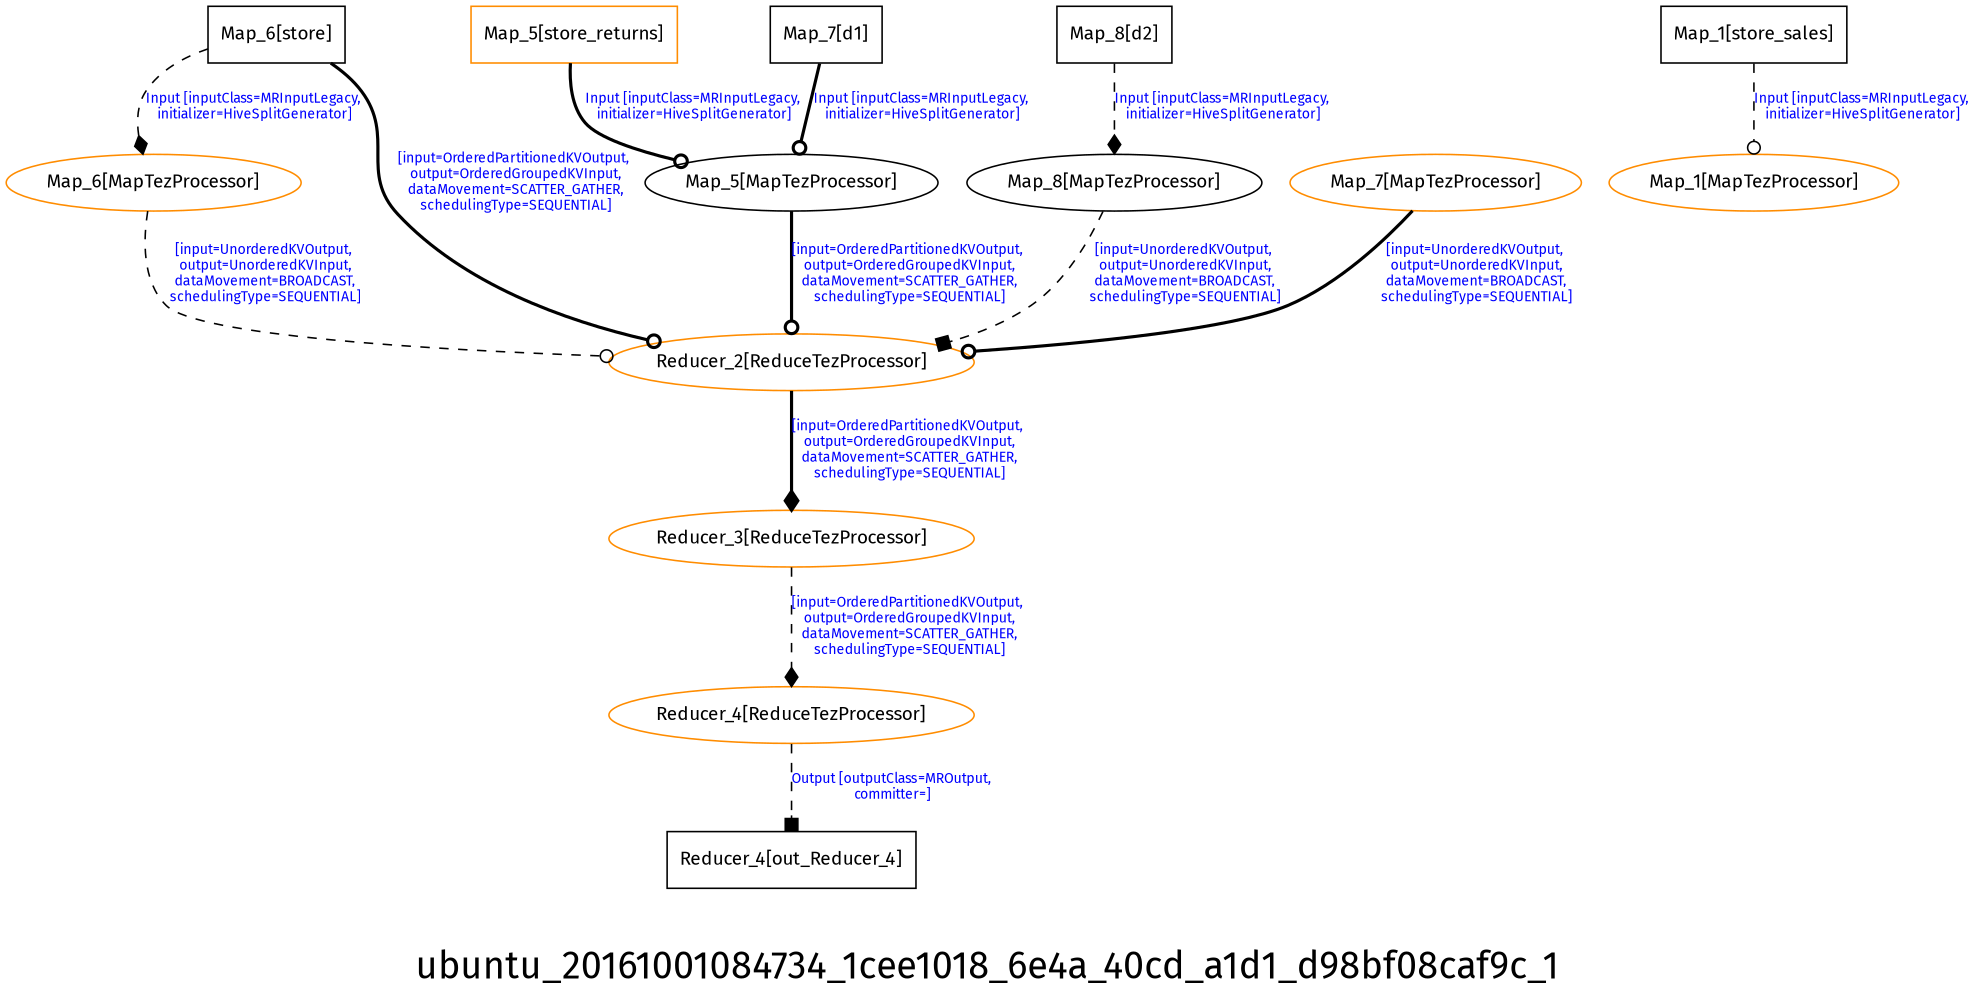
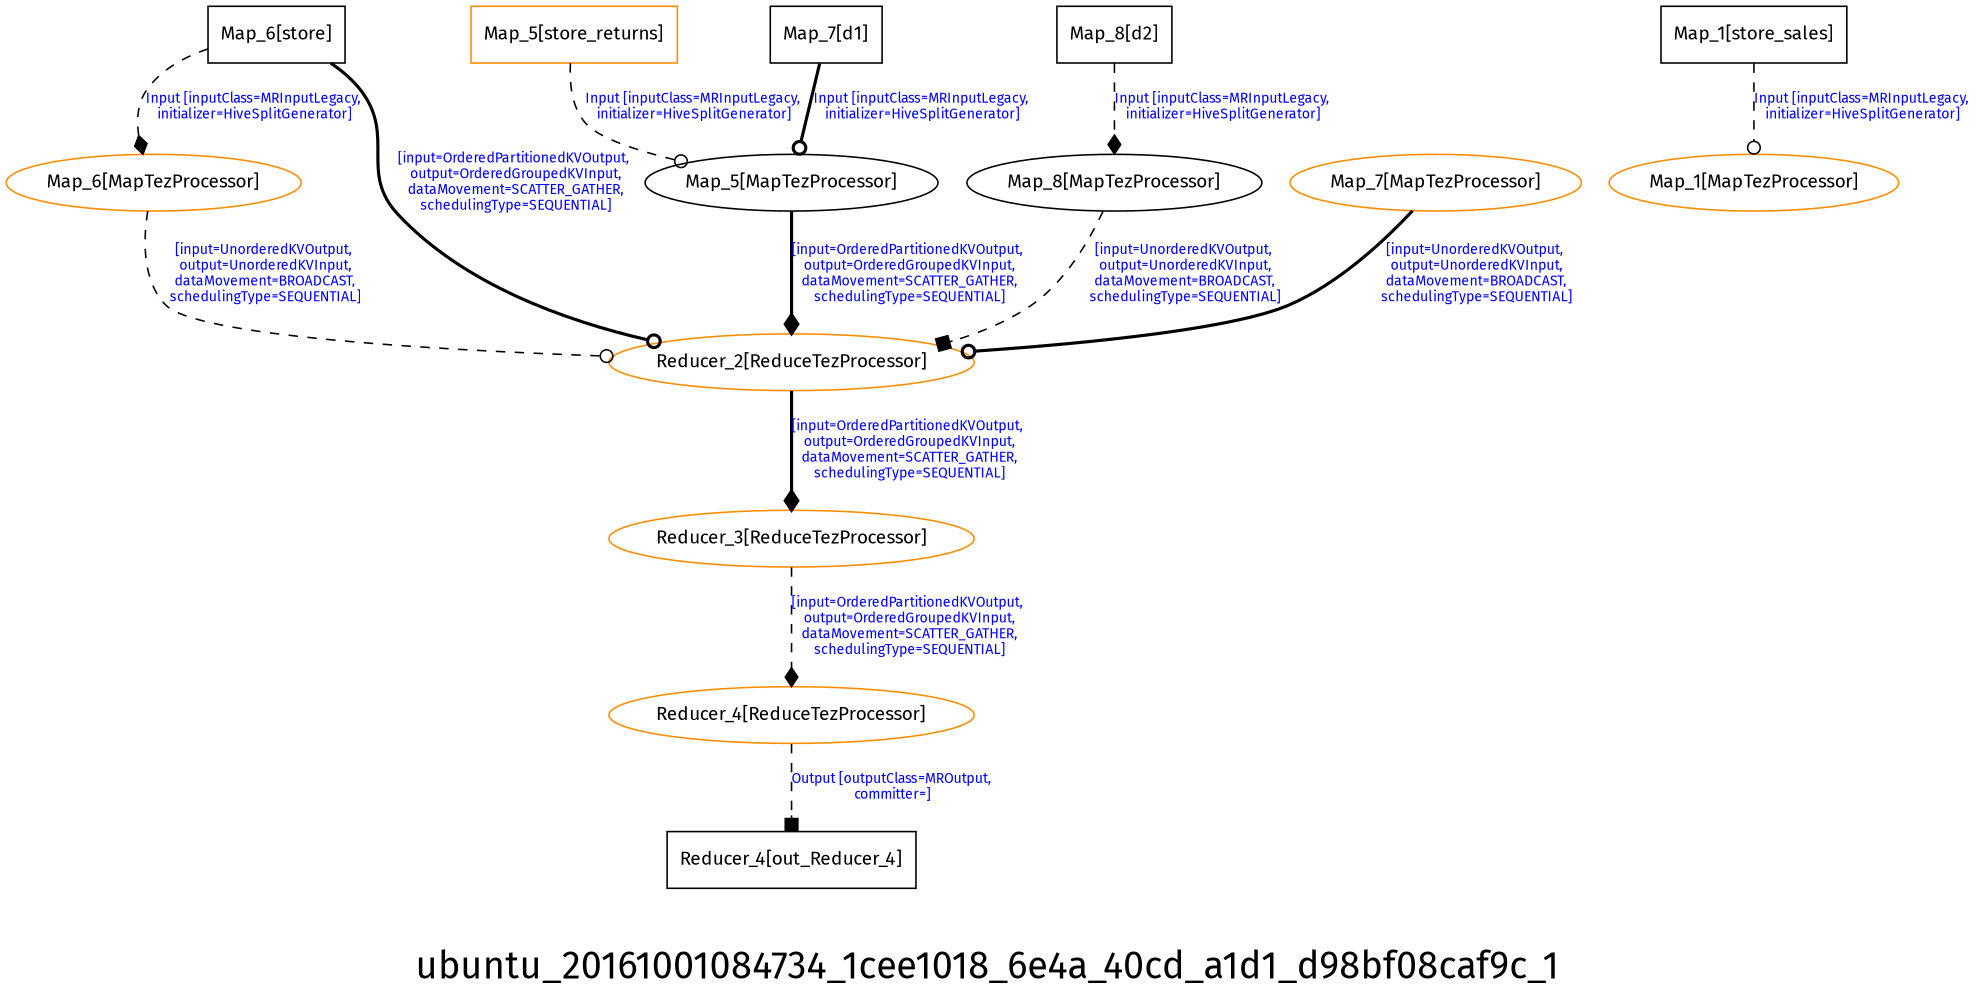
  digraph {
    fontname="Fira Sans"
    fontsize=24
    label=ubuntu_20161001084734_1cee1018_6e4a_40cd_a1d1_d98bf08caf9c_1
    node [color=black fontname="Fira Sans" fontsize=12]
    edge [arrowhead=odot fontcolor=blue fontname="Fira Sans" fontsize=9 style=dashed]
    n1 [label="Reducer_4[out_Reducer_4]" shape=box]
    n2 [color=darkorange label="Reducer_4[ReduceTezProcessor]"]
    n3 [color=darkorange label="Reducer_3[ReduceTezProcessor]"]
    n4 [color=darkorange label="Map_6[MapTezProcessor]"]
    n5 [color=darkorange label="Reducer_2[ReduceTezProcessor]"]
    n6 [color=darkorange label="Map_1[MapTezProcessor]"]
    n7 [label="Map_5[MapTezProcessor]"]
    n8 [label="Map_1[store_sales]" shape=box]
    n9 [color=darkorange label="Map_5[store_returns]" shape=box]
    n10 [label="Map_6[store]" shape=box]
    n11 [label="Map_8[MapTezProcessor]"]
    n12 [label="Map_7[d1]" shape=box]
    n13 [color=darkorange label="Map_7[MapTezProcessor]"]
    n14 [label="Map_8[d2]" shape=box]
    n2 -> n1 [arrowhead=box label="Output [outputClass=MROutput,\n committer=]"]
    n3 -> n2 [arrowhead=diamond label="[input=OrderedPartitionedKVOutput,\n output=OrderedGroupedKVInput,\n dataMovement=SCATTER_GATHER,\n schedulingType=SEQUENTIAL]"]
    n4 -> n5 [label="[input=UnorderedKVOutput,\n output=UnorderedKVInput,\n dataMovement=BROADCAST,\n schedulingType=SEQUENTIAL]"]
    n5 -> n3 [arrowhead=diamond label="[input=OrderedPartitionedKVOutput,\n output=OrderedGroupedKVInput,\n dataMovement=SCATTER_GATHER,\n schedulingType=SEQUENTIAL]" style=bold]
-   n7 -> n5 [label="[input=OrderedPartitionedKVOutput,\n output=OrderedGroupedKVInput,\n dataMovement=SCATTER_GATHER,\n schedulingType=SEQUENTIAL]" style=bold]
+   n7 -> n5 [arrowhead=diamond label="[input=OrderedPartitionedKVOutput,\n output=OrderedGroupedKVInput,\n dataMovement=SCATTER_GATHER,\n schedulingType=SEQUENTIAL]" style=bold]
    n8 -> n6 [label="Input [inputClass=MRInputLegacy,\n initializer=HiveSplitGenerator]"]
-   n9 -> n7 [label="Input [inputClass=MRInputLegacy,\n initializer=HiveSplitGenerator]" style=bold]
+   n9 -> n7 [label="Input [inputClass=MRInputLegacy,\n initializer=HiveSplitGenerator]"]
    n10 -> n4 [arrowhead=diamond label="Input [inputClass=MRInputLegacy,\n initializer=HiveSplitGenerator]"]
    n10 -> n5 [label="[input=OrderedPartitionedKVOutput,\n output=OrderedGroupedKVInput,\n dataMovement=SCATTER_GATHER,\n schedulingType=SEQUENTIAL]" style=bold]
    n11 -> n5 [arrowhead=box label="[input=UnorderedKVOutput,\n output=UnorderedKVInput,\n dataMovement=BROADCAST,\n schedulingType=SEQUENTIAL]"]
    n12 -> n7 [label="Input [inputClass=MRInputLegacy,\n initializer=HiveSplitGenerator]" style=bold]
    n13 -> n5 [label="[input=UnorderedKVOutput,\n output=UnorderedKVInput,\n dataMovement=BROADCAST,\n schedulingType=SEQUENTIAL]" style=bold]
    n14 -> n11 [arrowhead=diamond label="Input [inputClass=MRInputLegacy,\n initializer=HiveSplitGenerator]"]
  }
